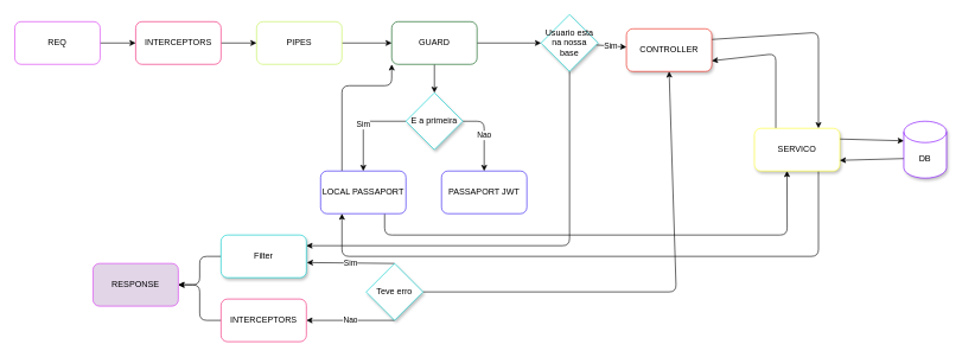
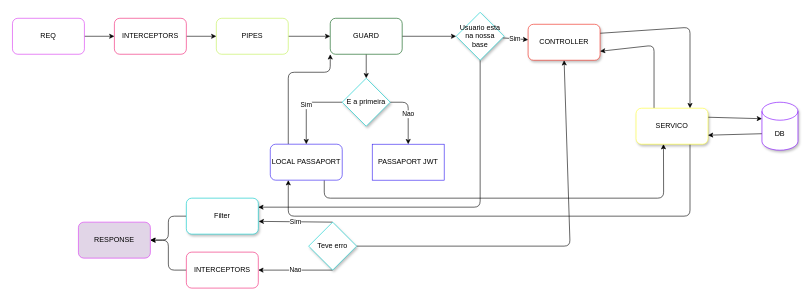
  <mxCell id="0" />
  <mxCell id="1" parent="0" />
  <mxCell id="2" value="" style="edgeStyle=none;html=1;" parent="1" source="3" target="5" edge="1"><mxGeometry relative="1" as="geometry" /></mxCell>
  <mxCell id="3" value="REQ" style="rounded=1;whiteSpace=wrap;html=1;strokeColor=#D737F0;" parent="1" vertex="1"><mxGeometry x="20" y="30" width="120" height="60" as="geometry" /></mxCell>
  <mxCell id="4" value="" style="edgeStyle=none;html=1;" parent="1" source="5" target="7" edge="1"><mxGeometry relative="1" as="geometry" /></mxCell>
  <mxCell id="5" value="INTERCEPTORS" style="rounded=1;whiteSpace=wrap;html=1;strokeColor=#F01F73;" parent="1" vertex="1"><mxGeometry x="190" y="30" width="120" height="60" as="geometry" /></mxCell>
  <mxCell id="6" value="" style="edgeStyle=none;html=1;" parent="1" source="7" target="13" edge="1"><mxGeometry relative="1" as="geometry" /></mxCell>
  <mxCell id="7" value="PIPES" style="rounded=1;whiteSpace=wrap;html=1;strokeColor=#C1F054;" parent="1" vertex="1"><mxGeometry x="360" y="30" width="120" height="60" as="geometry" /></mxCell>
- <mxCell id="8" value="PASSAPORT JWT" style="rounded=1;whiteSpace=wrap;html=1;strokeColor=#2E18F0;" parent="1" vertex="1"><mxGeometry x="620" y="240" width="120" height="60" as="geometry" /></mxCell>
+ <mxCell id="8" value="PASSAPORT JWT" style="whiteSpace=wrap;html=1;strokeColor=#2E18F0;rounded=0;" parent="1" vertex="1"><mxGeometry x="620" y="240" width="120" height="60" as="geometry" /></mxCell>
  <mxCell id="9" style="edgeStyle=none;html=1;exitX=1;exitY=0.25;exitDx=0;exitDy=0;entryX=0.75;entryY=0;entryDx=0;entryDy=0;" parent="1" source="10" target="35" edge="1"><mxGeometry relative="1" as="geometry"><Array as="points"><mxPoint x="1150" y="45" /></Array></mxGeometry></mxCell>
  <mxCell id="10" value="CONTROLLER" style="rounded=1;whiteSpace=wrap;html=1;shadow=1;strokeColor=#F02618;" parent="1" vertex="1"><mxGeometry x="880" y="40" width="120" height="60" as="geometry" /></mxCell>
  <mxCell id="11" value="" style="edgeStyle=none;html=1;" parent="1" source="13" target="25" edge="1"><mxGeometry relative="1" as="geometry" /></mxCell>
  <mxCell id="12" value="" style="edgeStyle=none;html=1;" parent="1" source="13" target="31" edge="1"><mxGeometry relative="1" as="geometry" /></mxCell>
  <mxCell id="13" value="GUARD" style="rounded=1;whiteSpace=wrap;html=1;strokeColor=#045C12;" parent="1" vertex="1"><mxGeometry x="550" y="30" width="120" height="60" as="geometry" /></mxCell>
  <mxCell id="14" style="edgeStyle=none;html=1;exitX=0;exitY=0.5;exitDx=0;exitDy=0;entryX=1;entryY=0.5;entryDx=0;entryDy=0;" parent="1" source="15" target="18" edge="1"><mxGeometry relative="1" as="geometry"><Array as="points"><mxPoint x="280" y="360" /><mxPoint x="280" y="400" /></Array></mxGeometry></mxCell>
  <mxCell id="15" value="Filter" style="rounded=1;whiteSpace=wrap;html=1;shadow=1;strokeColor=#00CCCC;" parent="1" vertex="1"><mxGeometry x="310" y="330" width="120" height="60" as="geometry" /></mxCell>
  <mxCell id="16" style="edgeStyle=none;html=1;exitX=0;exitY=0.5;exitDx=0;exitDy=0;entryX=1;entryY=0.5;entryDx=0;entryDy=0;" parent="1" source="17" target="18" edge="1"><mxGeometry relative="1" as="geometry"><Array as="points"><mxPoint x="280" y="450" /><mxPoint x="280" y="400" /></Array></mxGeometry></mxCell>
  <mxCell id="17" value="INTERCEPTORS" style="rounded=1;whiteSpace=wrap;html=1;strokeColor=#F01F73;" parent="1" vertex="1"><mxGeometry x="310" y="420" width="120" height="60" as="geometry" /></mxCell>
  <mxCell id="18" value="RESPONSE" style="rounded=1;whiteSpace=wrap;html=1;strokeColor=#D737F0;fillColor=#e1d5e7;" parent="1" vertex="1"><mxGeometry x="130" y="370" width="120" height="60" as="geometry" /></mxCell>
  <mxCell id="19" value="Sim" style="edgeStyle=none;html=1;exitX=0.5;exitY=0;exitDx=0;exitDy=0;entryX=1.006;entryY=0.645;entryDx=0;entryDy=0;entryPerimeter=0;" parent="1" source="22" target="15" edge="1"><mxGeometry relative="1" as="geometry" /></mxCell>
  <mxCell id="20" value="Nao" style="edgeStyle=none;html=1;exitX=0.5;exitY=1;exitDx=0;exitDy=0;entryX=1;entryY=0.5;entryDx=0;entryDy=0;" parent="1" source="22" target="17" edge="1"><mxGeometry relative="1" as="geometry"><Array as="points"><mxPoint x="554" y="450" /></Array></mxGeometry></mxCell>
  <mxCell id="21" style="edgeStyle=none;html=1;exitX=1;exitY=0.5;exitDx=0;exitDy=0;entryX=0.5;entryY=1;entryDx=0;entryDy=0;" parent="1" source="22" target="10" edge="1"><mxGeometry relative="1" as="geometry"><Array as="points"><mxPoint x="950" y="410" /></Array></mxGeometry></mxCell>
  <mxCell id="22" value="Teve erro" style="rhombus;whiteSpace=wrap;html=1;shadow=1;strokeColor=#00CCCC;" parent="1" vertex="1"><mxGeometry x="514" y="370" width="80" height="80" as="geometry" /></mxCell>
  <mxCell id="23" value="Sim" style="edgeStyle=none;html=1;" parent="1" source="25" target="10" edge="1"><mxGeometry relative="1" as="geometry" /></mxCell>
  <mxCell id="24" style="edgeStyle=none;html=1;exitX=0.5;exitY=1;exitDx=0;exitDy=0;entryX=1;entryY=0.25;entryDx=0;entryDy=0;" parent="1" source="25" target="15" edge="1"><mxGeometry relative="1" as="geometry"><mxPoint x="440" y="300" as="targetPoint" /><Array as="points"><mxPoint x="800" y="345" /></Array></mxGeometry></mxCell>
  <mxCell id="25" value="Usuario esta na nossa base" style="rhombus;whiteSpace=wrap;html=1;shadow=1;strokeColor=#00CCCC;" parent="1" vertex="1"><mxGeometry x="760" y="20" width="80" height="80" as="geometry" /></mxCell>
  <mxCell id="26" style="edgeStyle=none;html=1;exitX=0.25;exitY=0;exitDx=0;exitDy=0;entryX=0;entryY=1;entryDx=0;entryDy=0;" parent="1" source="28" target="13" edge="1"><mxGeometry relative="1" as="geometry"><Array as="points"><mxPoint x="480" y="120" /><mxPoint x="550" y="120" /></Array></mxGeometry></mxCell>
  <mxCell id="27" style="edgeStyle=none;html=1;exitX=0.75;exitY=1;exitDx=0;exitDy=0;entryX=0.381;entryY=0.999;entryDx=0;entryDy=0;entryPerimeter=0;" parent="1" source="28" target="35" edge="1"><mxGeometry relative="1" as="geometry"><Array as="points"><mxPoint x="540" y="330" /><mxPoint x="1106" y="330" /></Array></mxGeometry></mxCell>
  <mxCell id="28" value="LOCAL PASSAPORT" style="rounded=1;whiteSpace=wrap;html=1;strokeColor=#2E18F0;" parent="1" vertex="1"><mxGeometry x="450" y="240" width="120" height="60" as="geometry" /></mxCell>
  <mxCell id="29" value="Sim" style="edgeStyle=none;html=1;exitX=0;exitY=0.5;exitDx=0;exitDy=0;entryX=0.5;entryY=0;entryDx=0;entryDy=0;" parent="1" source="31" target="28" edge="1"><mxGeometry relative="1" as="geometry"><Array as="points"><mxPoint x="510" y="170" /></Array></mxGeometry></mxCell>
  <mxCell id="30" value="Nao" style="edgeStyle=none;html=1;exitX=1;exitY=0.5;exitDx=0;exitDy=0;entryX=0.5;entryY=0;entryDx=0;entryDy=0;" parent="1" source="31" target="8" edge="1"><mxGeometry relative="1" as="geometry"><Array as="points"><mxPoint x="680" y="170" /></Array></mxGeometry></mxCell>
  <mxCell id="31" value="E a primeira" style="rhombus;whiteSpace=wrap;html=1;shadow=1;strokeColor=#00CCCC;" parent="1" vertex="1"><mxGeometry x="570" y="130" width="80" height="80" as="geometry" /></mxCell>
  <mxCell id="32" style="edgeStyle=none;html=1;exitX=0.25;exitY=0;exitDx=0;exitDy=0;entryX=1;entryY=0.75;entryDx=0;entryDy=0;" parent="1" source="35" target="10" edge="1"><mxGeometry relative="1" as="geometry"><mxPoint x="1020" y="70" as="targetPoint" /><Array as="points"><mxPoint x="1090" y="75" /></Array></mxGeometry></mxCell>
  <mxCell id="33" style="edgeStyle=none;html=1;exitX=0.75;exitY=1;exitDx=0;exitDy=0;entryX=0.25;entryY=1;entryDx=0;entryDy=0;" parent="1" source="35" target="28" edge="1"><mxGeometry relative="1" as="geometry"><Array as="points"><mxPoint x="1150" y="360" /><mxPoint x="480" y="360" /></Array></mxGeometry></mxCell>
  <mxCell id="34" style="edgeStyle=none;html=1;exitX=1;exitY=0.25;exitDx=0;exitDy=0;entryX=0;entryY=0;entryDx=0;entryDy=27.5;entryPerimeter=0;" parent="1" source="35" target="37" edge="1"><mxGeometry relative="1" as="geometry" /></mxCell>
  <mxCell id="35" value="SERVICO" style="rounded=1;whiteSpace=wrap;html=1;shadow=1;strokeColor=#FFFF33;" parent="1" vertex="1"><mxGeometry x="1060" y="180" width="120" height="60" as="geometry" /></mxCell>
  <mxCell id="36" style="edgeStyle=none;html=1;exitX=0;exitY=0;exitDx=0;exitDy=52.5;exitPerimeter=0;entryX=1;entryY=0.75;entryDx=0;entryDy=0;" parent="1" source="37" target="35" edge="1"><mxGeometry relative="1" as="geometry" /></mxCell>
  <mxCell id="37" value="DB" style="shape=cylinder3;whiteSpace=wrap;html=1;boundedLbl=1;backgroundOutline=1;size=15;shadow=1;strokeColor=#7F00FF;" parent="1" vertex="1"><mxGeometry x="1270" y="170" width="60" height="80" as="geometry" /></mxCell>
